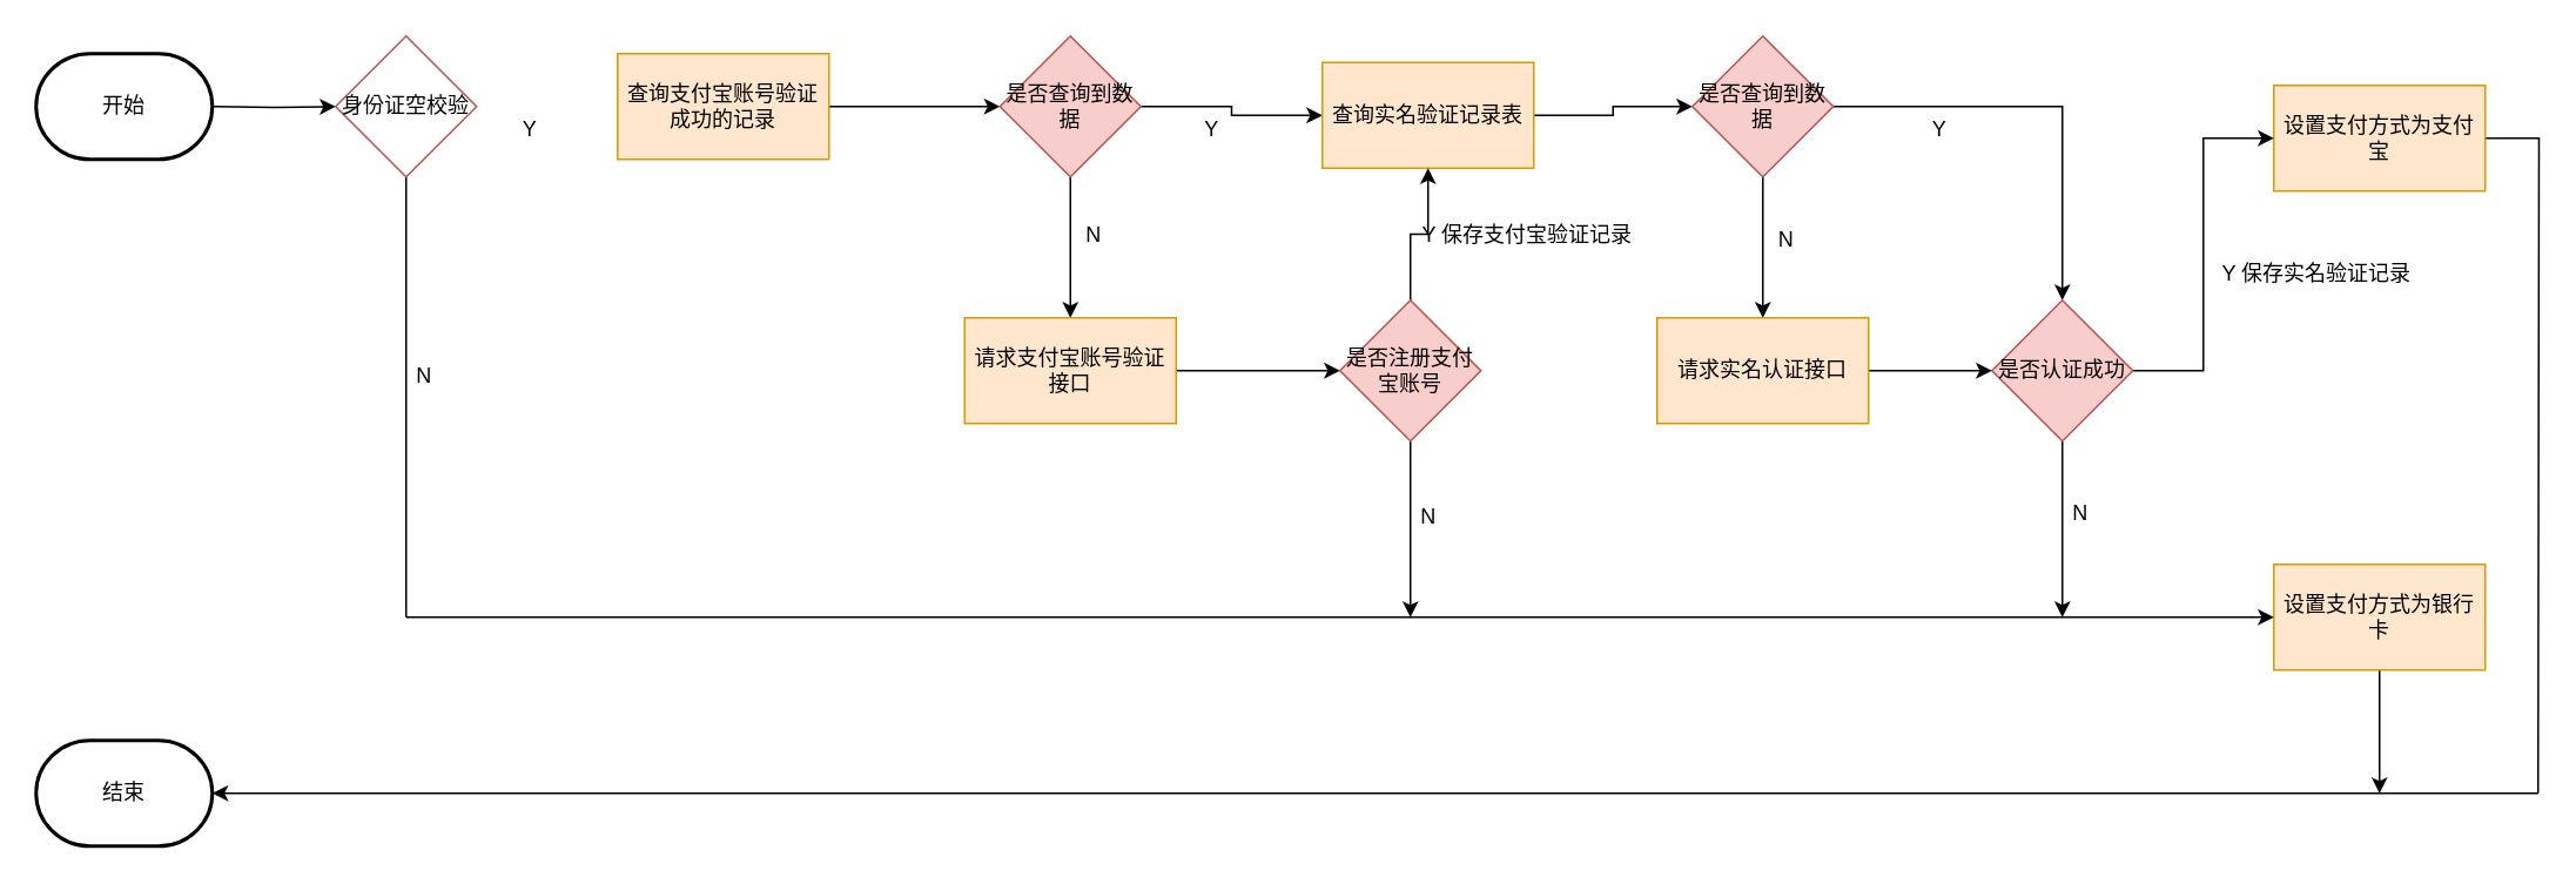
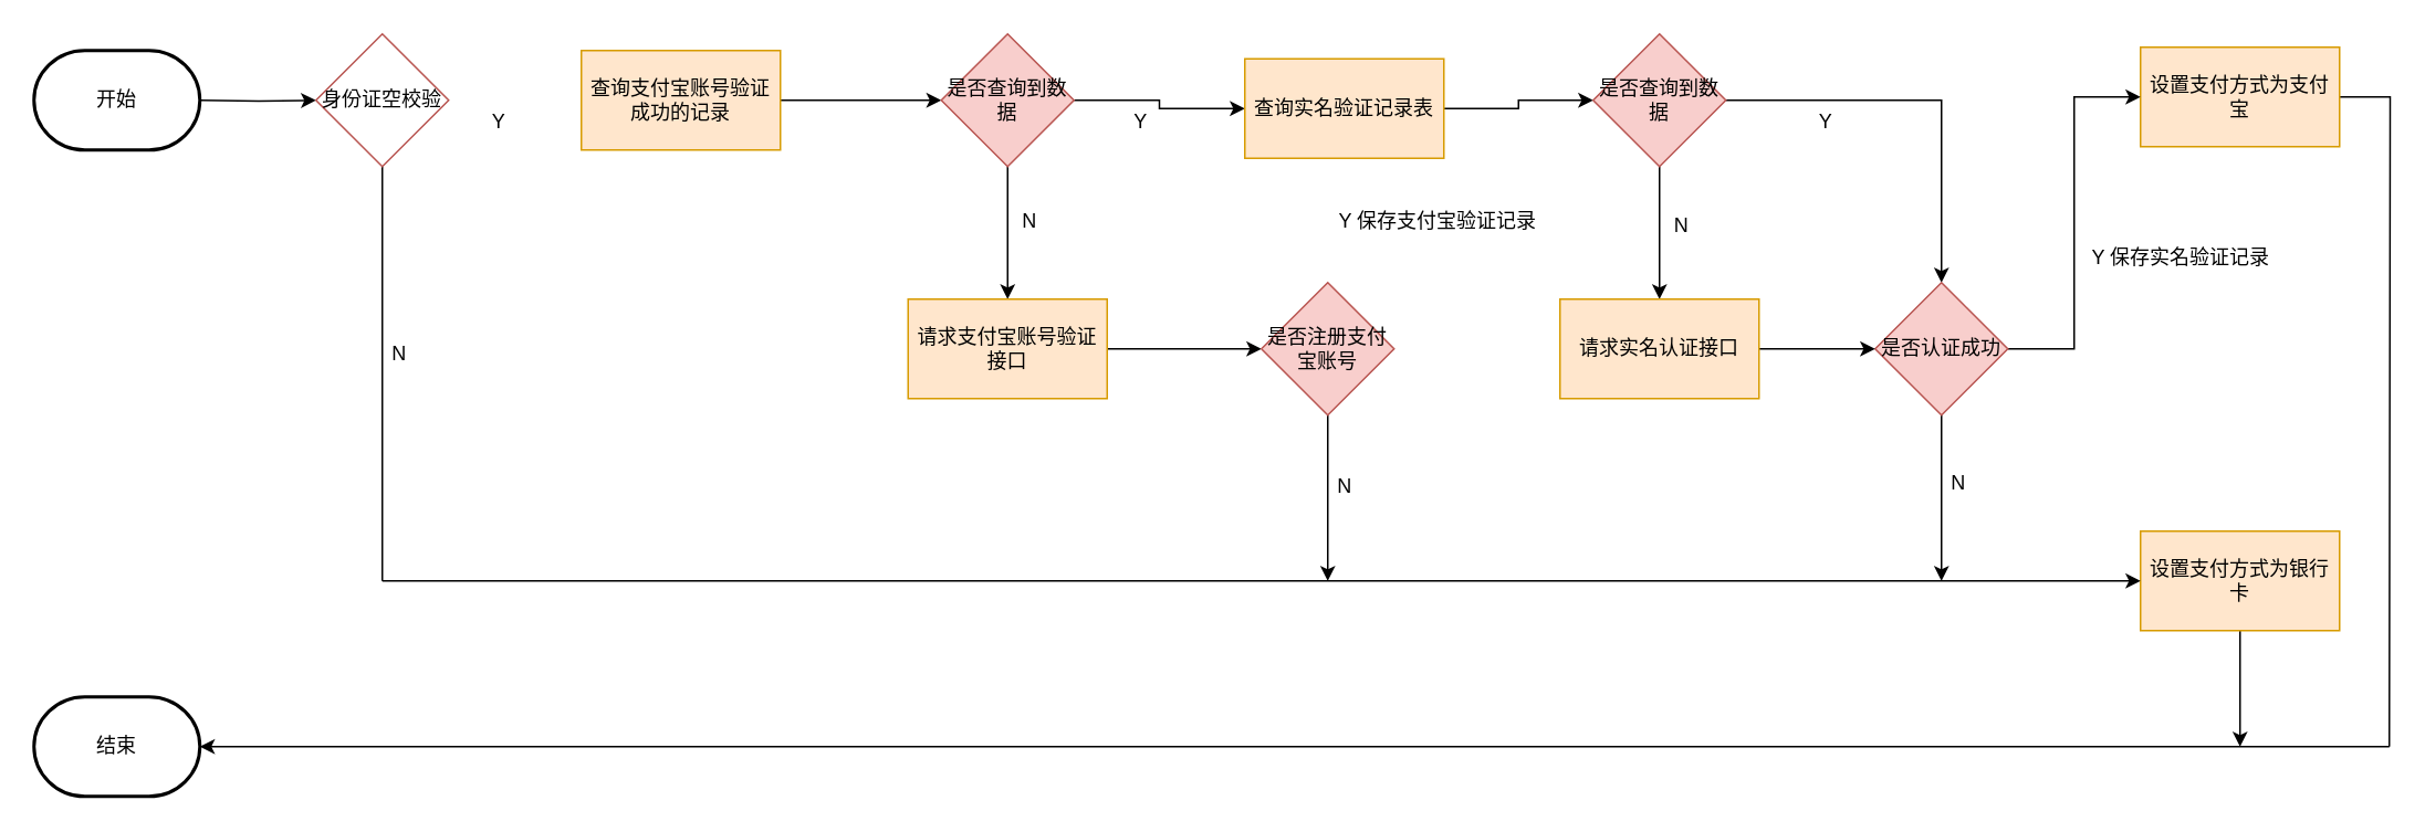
  <mxCell id="0" />
  <mxCell id="1" parent="0" />
  <mxCell id="2" value="" style="edgeStyle=orthogonalEdgeStyle;rounded=0;orthogonalLoop=1;jettySize=auto;html=1;" edge="1" parent="1" target="4"><mxGeometry relative="1" as="geometry"><mxPoint x="120" y="60" as="sourcePoint" /></mxGeometry></mxCell>
  <mxCell id="3" style="edgeStyle=orthogonalEdgeStyle;rounded=0;orthogonalLoop=1;jettySize=auto;html=1;endArrow=none;endFill=0;" edge="1" parent="1" source="4"><mxGeometry relative="1" as="geometry"><mxPoint x="230" y="350" as="targetPoint" /></mxGeometry></mxCell>
  <mxCell id="4" value="身份证空校验" style="rhombus;whiteSpace=wrap;html=1;fillColor=#ffffff;strokeColor=#b85450;" vertex="1" parent="1"><mxGeometry x="190" y="20" width="80" height="80" as="geometry" /></mxCell>
  <mxCell id="5" value="" style="edgeStyle=orthogonalEdgeStyle;rounded=0;orthogonalLoop=1;jettySize=auto;html=1;" edge="1" parent="1" source="6" target="9"><mxGeometry relative="1" as="geometry" /></mxCell>
  <mxCell id="6" value="查询支付宝账号验证成功的记录" style="rounded=0;whiteSpace=wrap;html=1;fillColor=#ffe6cc;strokeColor=#d79b00;" vertex="1" parent="1"><mxGeometry x="350" y="30" width="120" height="60" as="geometry" /></mxCell>
  <mxCell id="7" value="" style="edgeStyle=orthogonalEdgeStyle;rounded=0;orthogonalLoop=1;jettySize=auto;html=1;" edge="1" parent="1" source="9" target="13"><mxGeometry relative="1" as="geometry" /></mxCell>
  <mxCell id="8" value="" style="edgeStyle=orthogonalEdgeStyle;rounded=0;orthogonalLoop=1;jettySize=auto;html=1;" edge="1" parent="1" source="9" target="11"><mxGeometry relative="1" as="geometry" /></mxCell>
  <mxCell id="9" value="是否查询到数据" style="rhombus;whiteSpace=wrap;html=1;fillColor=#f8cecc;strokeColor=#b85450;" vertex="1" parent="1"><mxGeometry x="567" y="20" width="80" height="80" as="geometry" /></mxCell>
  <mxCell id="10" value="" style="edgeStyle=orthogonalEdgeStyle;rounded=0;orthogonalLoop=1;jettySize=auto;html=1;" edge="1" parent="1" source="11" target="16"><mxGeometry relative="1" as="geometry" /></mxCell>
  <mxCell id="11" value="查询实名验证记录表" style="rounded=0;whiteSpace=wrap;html=1;fillColor=#ffe6cc;strokeColor=#d79b00;" vertex="1" parent="1"><mxGeometry x="750" y="35" width="120" height="60" as="geometry" /></mxCell>
  <mxCell id="12" value="" style="edgeStyle=orthogonalEdgeStyle;rounded=0;orthogonalLoop=1;jettySize=auto;html=1;" edge="1" parent="1" source="13" target="33"><mxGeometry relative="1" as="geometry" /></mxCell>
  <mxCell id="13" value="请求支付宝账号验证接口" style="rounded=0;whiteSpace=wrap;html=1;fillColor=#ffe6cc;strokeColor=#d79b00;" vertex="1" parent="1"><mxGeometry x="547" y="180" width="120" height="60" as="geometry" /></mxCell>
  <mxCell id="14" value="" style="edgeStyle=orthogonalEdgeStyle;rounded=0;orthogonalLoop=1;jettySize=auto;html=1;" edge="1" parent="1" source="16" target="30"><mxGeometry relative="1" as="geometry" /></mxCell>
  <mxCell id="15" style="edgeStyle=orthogonalEdgeStyle;rounded=0;orthogonalLoop=1;jettySize=auto;html=1;entryX=0.5;entryY=0;entryDx=0;entryDy=0;" edge="1" parent="1" source="16" target="28"><mxGeometry relative="1" as="geometry" /></mxCell>
  <mxCell id="16" value="是否查询到数据" style="rhombus;whiteSpace=wrap;html=1;fillColor=#f8cecc;strokeColor=#b85450;" vertex="1" parent="1"><mxGeometry x="960" y="20" width="80" height="80" as="geometry" /></mxCell>
  <mxCell id="17" style="edgeStyle=orthogonalEdgeStyle;rounded=0;orthogonalLoop=1;jettySize=auto;html=1;endArrow=none;endFill=0;" edge="1" parent="1" source="18"><mxGeometry relative="1" as="geometry"><mxPoint x="1440" y="450" as="targetPoint" /></mxGeometry></mxCell>
- <mxCell id="18" value="设置支付方式为支付宝" style="rounded=0;whiteSpace=wrap;html=1;fillColor=#ffe6cc;strokeColor=#d79b00;" vertex="1" parent="1"><mxGeometry x="1290" y="48" width="120" height="60" as="geometry" /></mxCell>
+ <mxCell id="18" value="设置支付方式为支付宝" style="rounded=0;whiteSpace=wrap;html=1;fillColor=#ffe6cc;strokeColor=#d79b00;" vertex="1" parent="1"><mxGeometry x="1290" y="28" width="120" height="60" as="geometry" /></mxCell>
  <mxCell id="19" style="edgeStyle=orthogonalEdgeStyle;rounded=0;orthogonalLoop=1;jettySize=auto;html=1;" edge="1" parent="1" source="20"><mxGeometry relative="1" as="geometry"><mxPoint x="1350" y="450" as="targetPoint" /></mxGeometry></mxCell>
  <mxCell id="20" value="设置支付方式为银行卡" style="rounded=0;whiteSpace=wrap;html=1;fillColor=#ffe6cc;strokeColor=#d79b00;" vertex="1" parent="1"><mxGeometry x="1290" y="320" width="120" height="60" as="geometry" /></mxCell>
  <mxCell id="21" value="开始" style="strokeWidth=2;html=1;shape=mxgraph.flowchart.terminator;whiteSpace=wrap;" vertex="1" parent="1"><mxGeometry x="20" y="30" width="100" height="60" as="geometry" /></mxCell>
  <mxCell id="22" value="结束" style="strokeWidth=2;html=1;shape=mxgraph.flowchart.terminator;whiteSpace=wrap;" vertex="1" parent="1"><mxGeometry x="20" y="420" width="100" height="60" as="geometry" /></mxCell>
  <mxCell id="23" value="N" style="text;html=1;align=center;verticalAlign=middle;resizable=0;points=[];autosize=1;strokeColor=none;fillColor=none;" vertex="1" parent="1"><mxGeometry x="605" y="118" width="30" height="30" as="geometry" /></mxCell>
  <mxCell id="24" value="Y" style="text;html=1;align=center;verticalAlign=middle;resizable=0;points=[];autosize=1;strokeColor=none;fillColor=none;" vertex="1" parent="1"><mxGeometry x="672" y="58" width="30" height="30" as="geometry" /></mxCell>
  <mxCell id="25" value="Y" style="text;html=1;align=center;verticalAlign=middle;resizable=0;points=[];autosize=1;strokeColor=none;fillColor=none;" vertex="1" parent="1"><mxGeometry x="285" y="58" width="30" height="30" as="geometry" /></mxCell>
  <mxCell id="26" style="edgeStyle=orthogonalEdgeStyle;rounded=0;orthogonalLoop=1;jettySize=auto;html=1;entryX=0;entryY=0.5;entryDx=0;entryDy=0;" edge="1" parent="1" source="28" target="18"><mxGeometry relative="1" as="geometry" /></mxCell>
  <mxCell id="27" style="edgeStyle=orthogonalEdgeStyle;rounded=0;orthogonalLoop=1;jettySize=auto;html=1;" edge="1" parent="1" source="28"><mxGeometry relative="1" as="geometry"><mxPoint x="1170" y="350" as="targetPoint" /></mxGeometry></mxCell>
  <mxCell id="28" value="是否认证成功" style="rhombus;whiteSpace=wrap;html=1;fillColor=#f8cecc;strokeColor=#b85450;" vertex="1" parent="1"><mxGeometry x="1130" y="170" width="80" height="80" as="geometry" /></mxCell>
  <mxCell id="29" style="edgeStyle=orthogonalEdgeStyle;rounded=0;orthogonalLoop=1;jettySize=auto;html=1;entryX=0;entryY=0.5;entryDx=0;entryDy=0;" edge="1" parent="1" source="30" target="28"><mxGeometry relative="1" as="geometry" /></mxCell>
  <mxCell id="30" value="请求实名认证接口" style="rounded=0;whiteSpace=wrap;html=1;fillColor=#ffe6cc;strokeColor=#d79b00;" vertex="1" parent="1"><mxGeometry x="940" y="180" width="120" height="60" as="geometry" /></mxCell>
- <mxCell id="31" value="" style="edgeStyle=orthogonalEdgeStyle;rounded=0;orthogonalLoop=1;jettySize=auto;html=1;" edge="1" parent="1" source="33" target="11"><mxGeometry relative="1" as="geometry" /></mxCell>
  <mxCell id="32" style="edgeStyle=orthogonalEdgeStyle;rounded=0;orthogonalLoop=1;jettySize=auto;html=1;" edge="1" parent="1" source="33"><mxGeometry relative="1" as="geometry"><mxPoint x="800" y="350" as="targetPoint" /></mxGeometry></mxCell>
  <mxCell id="33" value="是否注册支付宝账号" style="rhombus;whiteSpace=wrap;html=1;fillColor=#f8cecc;strokeColor=#b85450;" vertex="1" parent="1"><mxGeometry x="760" y="170" width="80" height="80" as="geometry" /></mxCell>
  <mxCell id="34" value="Y 保存支付宝验证记录" style="text;html=1;align=center;verticalAlign=middle;resizable=0;points=[];autosize=1;strokeColor=none;fillColor=none;" vertex="1" parent="1"><mxGeometry x="796" y="118" width="140" height="30" as="geometry" /></mxCell>
  <mxCell id="35" value="N" style="text;html=1;align=center;verticalAlign=middle;resizable=0;points=[];autosize=1;strokeColor=none;fillColor=none;" vertex="1" parent="1"><mxGeometry x="998" y="121" width="30" height="30" as="geometry" /></mxCell>
  <mxCell id="36" value="Y" style="text;html=1;align=center;verticalAlign=middle;resizable=0;points=[];autosize=1;strokeColor=none;fillColor=none;" vertex="1" parent="1"><mxGeometry x="1085" y="58" width="30" height="30" as="geometry" /></mxCell>
  <mxCell id="37" value="" style="endArrow=classic;html=1;rounded=0;endFill=1;entryX=0;entryY=0.5;entryDx=0;entryDy=0;" edge="1" parent="1" target="20"><mxGeometry width="50" height="50" relative="1" as="geometry"><mxPoint x="230" y="350" as="sourcePoint" /><mxPoint x="1250" y="350" as="targetPoint" /></mxGeometry></mxCell>
  <mxCell id="38" value="N" style="text;html=1;align=center;verticalAlign=middle;resizable=0;points=[];autosize=1;strokeColor=none;fillColor=none;" vertex="1" parent="1"><mxGeometry x="795" y="278" width="30" height="30" as="geometry" /></mxCell>
  <mxCell id="39" value="N" style="text;html=1;align=center;verticalAlign=middle;resizable=0;points=[];autosize=1;strokeColor=none;fillColor=none;" vertex="1" parent="1"><mxGeometry x="1165" y="276" width="30" height="30" as="geometry" /></mxCell>
  <mxCell id="40" value="Y 保存实名验证记录" style="text;html=1;align=center;verticalAlign=middle;resizable=0;points=[];autosize=1;strokeColor=none;fillColor=none;" vertex="1" parent="1"><mxGeometry x="1249" y="140" width="130" height="30" as="geometry" /></mxCell>
  <mxCell id="41" value="N" style="text;html=1;align=center;verticalAlign=middle;resizable=0;points=[];autosize=1;strokeColor=none;fillColor=none;" vertex="1" parent="1"><mxGeometry x="225" y="198" width="30" height="30" as="geometry" /></mxCell>
  <mxCell id="42" value="" style="endArrow=classic;html=1;rounded=0;" edge="1" parent="1" target="22"><mxGeometry width="50" height="50" relative="1" as="geometry"><mxPoint x="1440" y="450" as="sourcePoint" /><mxPoint x="720" y="250" as="targetPoint" /></mxGeometry></mxCell>
